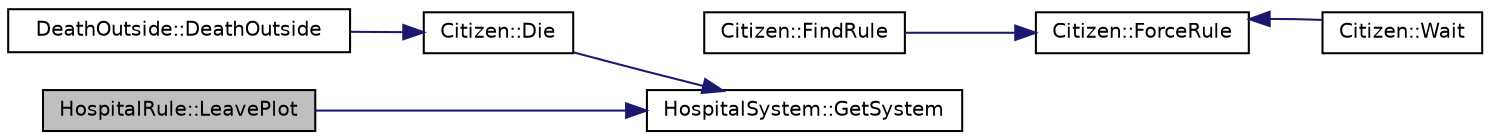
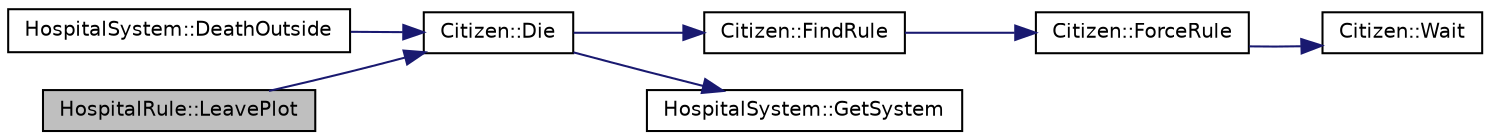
  digraph {
    rankdir=LR
    node [color=black fillcolor=white fontname=Helvetica fontsize=10 shape=record style=filled]
    edge [color=midnightblue fontname=Helvetica fontsize=10 labelfontname=Helvetica labelfontsize=10 style=solid]
    n1 [fillcolor=grey75 fontcolor=black height=0.2 label="HospitalRule::LeavePlot" width=0.4]
    n2 [height=0.2 label="Citizen::Die" width=0.4]
    n3 [height=0.2 label="HospitalSystem::GetSystem" width=0.4]
    n4 [height=0.2 label="Citizen::FindRule" width=0.4]
    n5 [height=0.2 label="Citizen::ForceRule" width=0.4]
    n6 [height=0.2 label="Citizen::Wait" width=0.4]
-   n7 [height=0.2 label="DeathOutside::DeathOutside" width=0.4]
-   n1 -> n3
+   n7 [height=0.2 label="HospitalSystem::DeathOutside" width=0.4]
+   n1 -> n2
    n2 -> n3
+   n2 -> n4
    n4 -> n5
-   n6 -> n5
+   n5 -> n6
    n7 -> n2
  }
